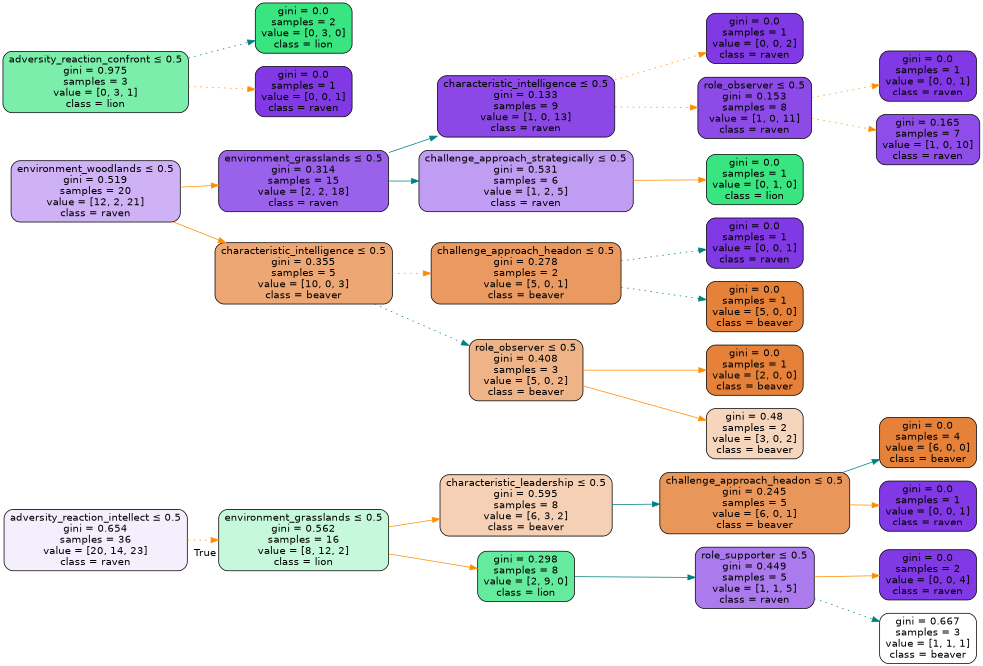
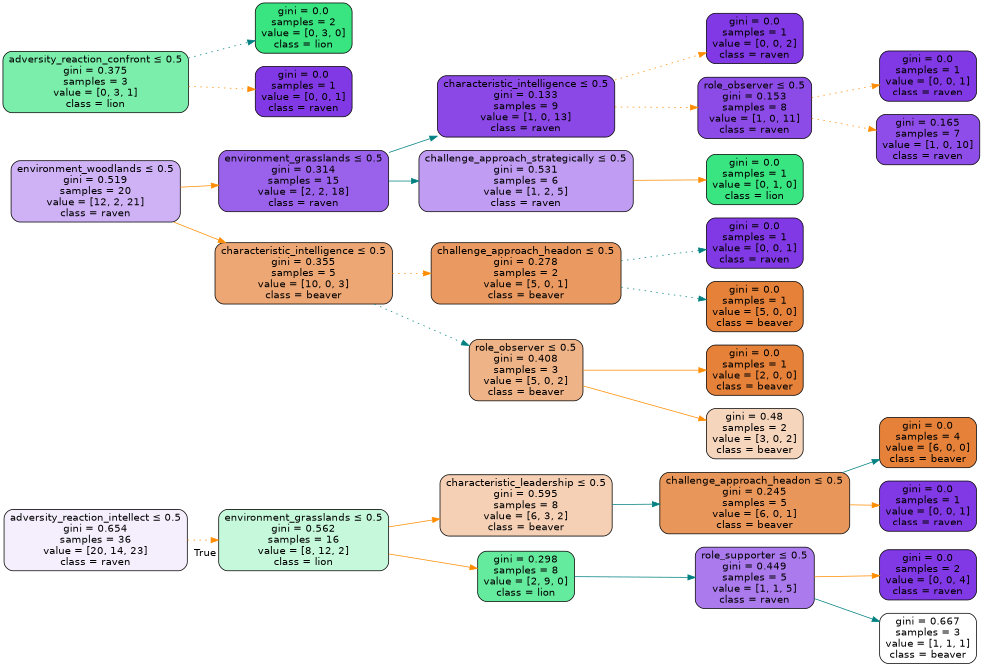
  digraph {
    rankdir=LR
    node [color=black fillcolor="#8139e5" fontname=helvetica shape=box style="filled, rounded"]
    edge [color=darkorange fontname=helvetica style=solid]
    n1 [fillcolor="#f5effd" label=<adversity_reaction_intellect &le; 0.5<br/>gini = 0.654<br/>samples = 36<br/>value = [20, 14, 23]<br/>class = raven>]
    n2 [fillcolor="#c6f8db" label=<environment_grasslands &le; 0.5<br/>gini = 0.562<br/>samples = 16<br/>value = [8, 12, 2]<br/>class = lion>]
    n3 [fillcolor="#f5d0b5" label=<characteristic_leadership &le; 0.5<br/>gini = 0.595<br/>samples = 8<br/>value = [6, 3, 2]<br/>class = beaver>]
    n4 [fillcolor="#65eb9d" label=<gini = 0.298<br/>samples = 8<br/>value = [2, 9, 0]<br/>class = lion>]
    n5 [fillcolor="#ceb2f5" label=<environment_woodlands &le; 0.5<br/>gini = 0.519<br/>samples = 20<br/>value = [12, 2, 21]<br/>class = raven>]
    n6 [fillcolor="#9a61ea" label=<environment_grasslands &le; 0.5<br/>gini = 0.314<br/>samples = 15<br/>value = [2, 2, 18]<br/>class = raven>]
    n7 [fillcolor="#eda774" label=<characteristic_intelligence &le; 0.5<br/>gini = 0.355<br/>samples = 5<br/>value = [10, 0, 3]<br/>class = beaver>]
    n8 [fillcolor="#e9965a" label=<challenge_approach_headon &le; 0.5<br/>gini = 0.245<br/>samples = 5<br/>value = [6, 0, 1]<br/>class = beaver>]
    n9 [fillcolor="#ab7bee" label=<role_supporter &le; 0.5<br/>gini = 0.449<br/>samples = 5<br/>value = [1, 1, 5]<br/>class = raven>]
    n10 [fillcolor="#e58139" label=<gini = 0.0<br/>samples = 4<br/>value = [6, 0, 0]<br/>class = beaver>]
    n11 [label=<gini = 0.0<br/>samples = 1<br/>value = [0, 0, 1]<br/>class = raven>]
-   n12 [fillcolor="#7beeab" label=<adversity_reaction_confront &le; 0.5<br/>gini = 0.975<br/>samples = 3<br/>value = [0, 3, 1]<br/>class = lion>]
+   n12 [fillcolor="#7beeab" label=<adversity_reaction_confront &le; 0.5<br/>gini = 0.375<br/>samples = 3<br/>value = [0, 3, 1]<br/>class = lion>]
    n13 [fillcolor="#39e581" label=<gini = 0.0<br/>samples = 2<br/>value = [0, 3, 0]<br/>class = lion>]
    n14 [label=<gini = 0.0<br/>samples = 1<br/>value = [0, 0, 1]<br/>class = raven>]
    n15 [fillcolor="#8b48e7" label=<characteristic_intelligence &le; 0.5<br/>gini = 0.133<br/>samples = 9<br/>value = [1, 0, 13]<br/>class = raven>]
    n16 [fillcolor="#c09cf2" label=<challenge_approach_strategically &le; 0.5<br/>gini = 0.531<br/>samples = 6<br/>value = [1, 2, 5]<br/>class = raven>]
    n17 [fillcolor="#ea9a61" label=<challenge_approach_headon &le; 0.5<br/>gini = 0.278<br/>samples = 2<br/>value = [5, 0, 1]<br/>class = beaver>]
    n18 [fillcolor="#efb388" label=<role_observer &le; 0.5<br/>gini = 0.408<br/>samples = 3<br/>value = [5, 0, 2]<br/>class = beaver>]
    n19 [label=<gini = 0.0<br/>samples = 1<br/>value = [0, 0, 2]<br/>class = raven>]
    n20 [fillcolor="#8c4be7" label=<role_observer &le; 0.5<br/>gini = 0.153<br/>samples = 8<br/>value = [1, 0, 11]<br/>class = raven>]
    n21 [fillcolor="#39e581" label=<gini = 0.0<br/>samples = 1<br/>value = [0, 1, 0]<br/>class = lion>]
    n22 [label=<gini = 0.0<br/>samples = 1<br/>value = [0, 0, 1]<br/>class = raven>]
    n23 [fillcolor="#8e4de8" label=<gini = 0.165<br/>samples = 7<br/>value = [1, 0, 10]<br/>class = raven>]
    n24 [label=<gini = 0.0<br/>samples = 2<br/>value = [0, 0, 4]<br/>class = raven>]
    n25 [fillcolor="#ffffff" label=<gini = 0.667<br/>samples = 3<br/>value = [1, 1, 1]<br/>class = beaver>]
    n26 [label=<gini = 0.0<br/>samples = 1<br/>value = [0, 0, 1]<br/>class = raven>]
    n27 [fillcolor="#e58139" label=<gini = 0.0<br/>samples = 1<br/>value = [5, 0, 0]<br/>class = beaver>]
    n28 [fillcolor="#e58139" label=<gini = 0.0<br/>samples = 1<br/>value = [2, 0, 0]<br/>class = beaver>]
    n29 [fillcolor="#f6d5bd" label=<gini = 0.48<br/>samples = 2<br/>value = [3, 0, 2]<br/>class = beaver>]
    n1 -> n2 [headlabel=True labelangle=45 labeldistance=2.5 style=dotted]
    n2 -> n3
    n2 -> n4
    n3 -> n8 [color=teal]
    n4 -> n9 [color=teal]
    n5 -> n6
    n5 -> n7
    n6 -> n15 [color=teal]
    n6 -> n16 [color=teal]
    n7 -> n17 [style=dotted]
    n7 -> n18 [color=teal style=dotted]
    n8 -> n10 [color=teal]
    n8 -> n11
    n9 -> n24
-   n9 -> n25 [color=teal style=dotted]
+   n9 -> n25 [color=teal]
    n12 -> n13 [color=teal style=dotted]
    n12 -> n14 [style=dotted]
    n15 -> n19 [style=dotted]
    n15 -> n20 [style=dotted]
    n16 -> n21
    n17 -> n26 [color=teal style=dotted]
    n17 -> n27 [color=teal style=dotted]
    n18 -> n28
    n18 -> n29
    n20 -> n22 [style=dotted]
    n20 -> n23 [style=dotted]
  }
